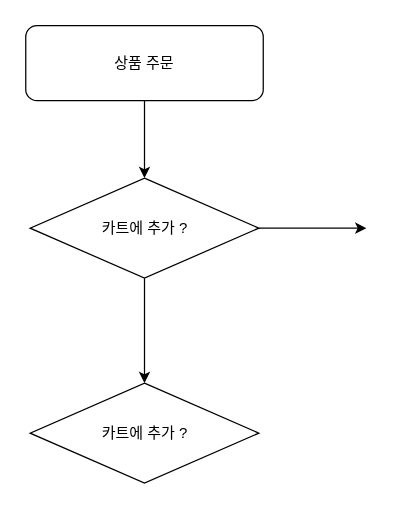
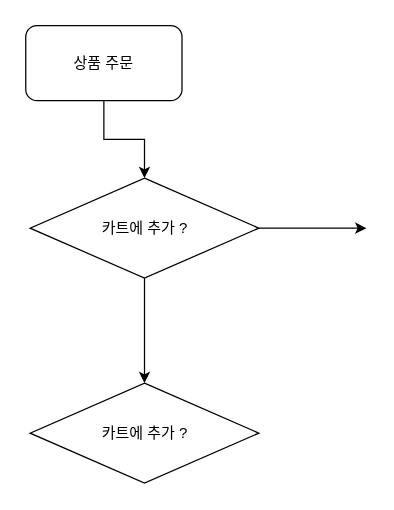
  <mxCell id="0" />
  <mxCell id="1" parent="0" />
  <mxCell id="2" style="edgeStyle=orthogonalEdgeStyle;rounded=0;orthogonalLoop=1;jettySize=auto;html=1;" edge="1" parent="1" source="3" target="6"><mxGeometry relative="1" as="geometry" /></mxCell>
- <mxCell id="3" value="상품 주문" style="rounded=1;whiteSpace=wrap;html=1;" vertex="1" parent="1"><mxGeometry x="20" y="20" width="190" height="60" as="geometry" /></mxCell>
+ <mxCell id="3" value="상품 주문" style="rounded=1;whiteSpace=wrap;html=1;" vertex="1" parent="1"><mxGeometry x="20" y="20" width="125" height="60" as="geometry" /></mxCell>
  <mxCell id="4" style="edgeStyle=orthogonalEdgeStyle;rounded=0;orthogonalLoop=1;jettySize=auto;html=1;" edge="1" parent="1" source="6" target="7"><mxGeometry relative="1" as="geometry"><mxPoint x="115" y="291.967" as="targetPoint" /></mxGeometry></mxCell>
  <mxCell id="5" style="edgeStyle=orthogonalEdgeStyle;rounded=0;orthogonalLoop=1;jettySize=auto;html=1;" edge="1" parent="1" source="6"><mxGeometry relative="1" as="geometry"><mxPoint x="292.54" y="182" as="targetPoint" /></mxGeometry></mxCell>
  <mxCell id="6" value="카트에 추가 ?" style="rhombus;whiteSpace=wrap;html=1;" vertex="1" parent="1"><mxGeometry x="23.5" y="142" width="183" height="80" as="geometry" /></mxCell>
  <mxCell id="7" value="카트에 추가 ?" style="rhombus;whiteSpace=wrap;html=1;" vertex="1" parent="1"><mxGeometry x="23.5" y="306" width="183" height="80" as="geometry" /></mxCell>
